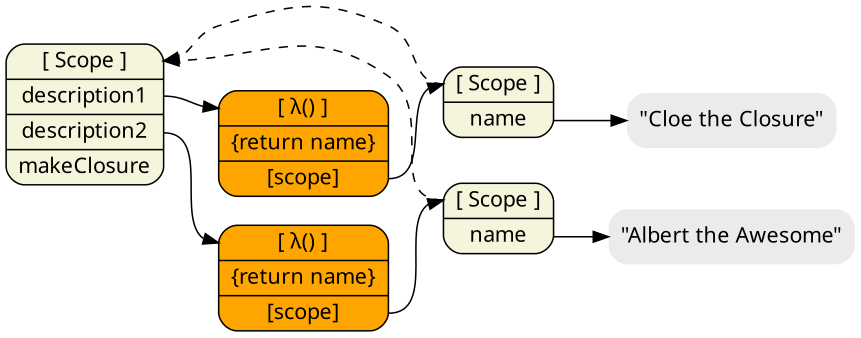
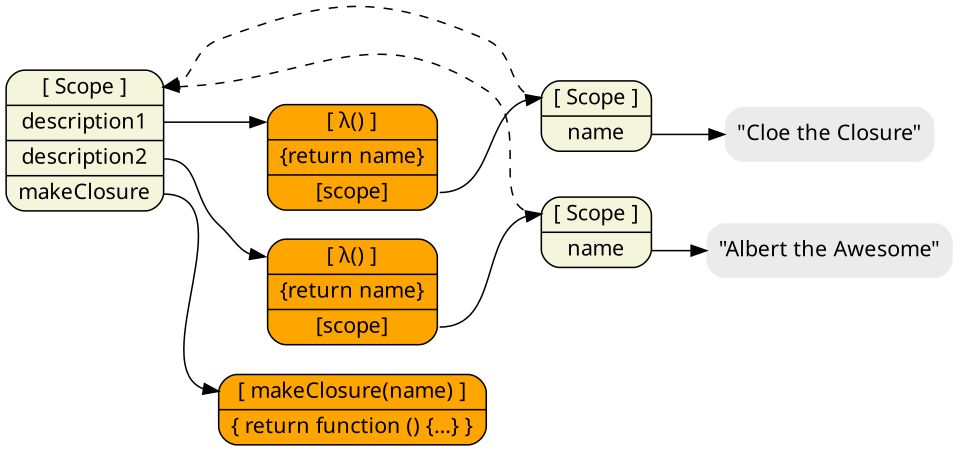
  digraph {
    rankdir=LR
    node [fillcolor=beige fontname=Sans shape=Mrecord style=filled]
    edge [headport=__proto__ tailport=__scope__]
    n1 [label="<__proto__>[ Scope ]|<description1>description1|<description2>description2|<makeClosure>makeClosure"]
+   n2 [fillcolor=orange label="<__proto__>[ makeClosure(name) ]|\{ return function () \{…\} \}"]
    n3 [fillcolor=orange label="<__proto__>[ λ() ]|\{return name\}|<__scope__>[scope]"]
    n4 [fillcolor=orange label="<__proto__>[ λ() ]|\{return name\}|<__scope__>[scope]"]
    n5 [label="<__proto__>[ Scope ]|<name>name"]
    n6 [fillcolor=gray92 label="\"Cloe the Closure\"" shape=plaintext style="filled,rounded"]
    n7 [label="<__proto__>[ Scope ]|<name>name"]
    n8 [fillcolor=gray92 label="\"Albert the Awesome\"" shape=plaintext style="filled,rounded"]
+   n1 -> n2 [tailport=makeClosure]
    n1 -> n3 [tailport=description1]
    n1 -> n4 [tailport=description2]
    n3 -> n5
    n4 -> n7
    n5 -> n1 [style=dashed tailport=__proto__]
    n5 -> n6 [tailport=name headport=""]
    n7 -> n1 [style=dashed tailport=__proto__]
    n7 -> n8 [tailport=name headport=""]
  }
